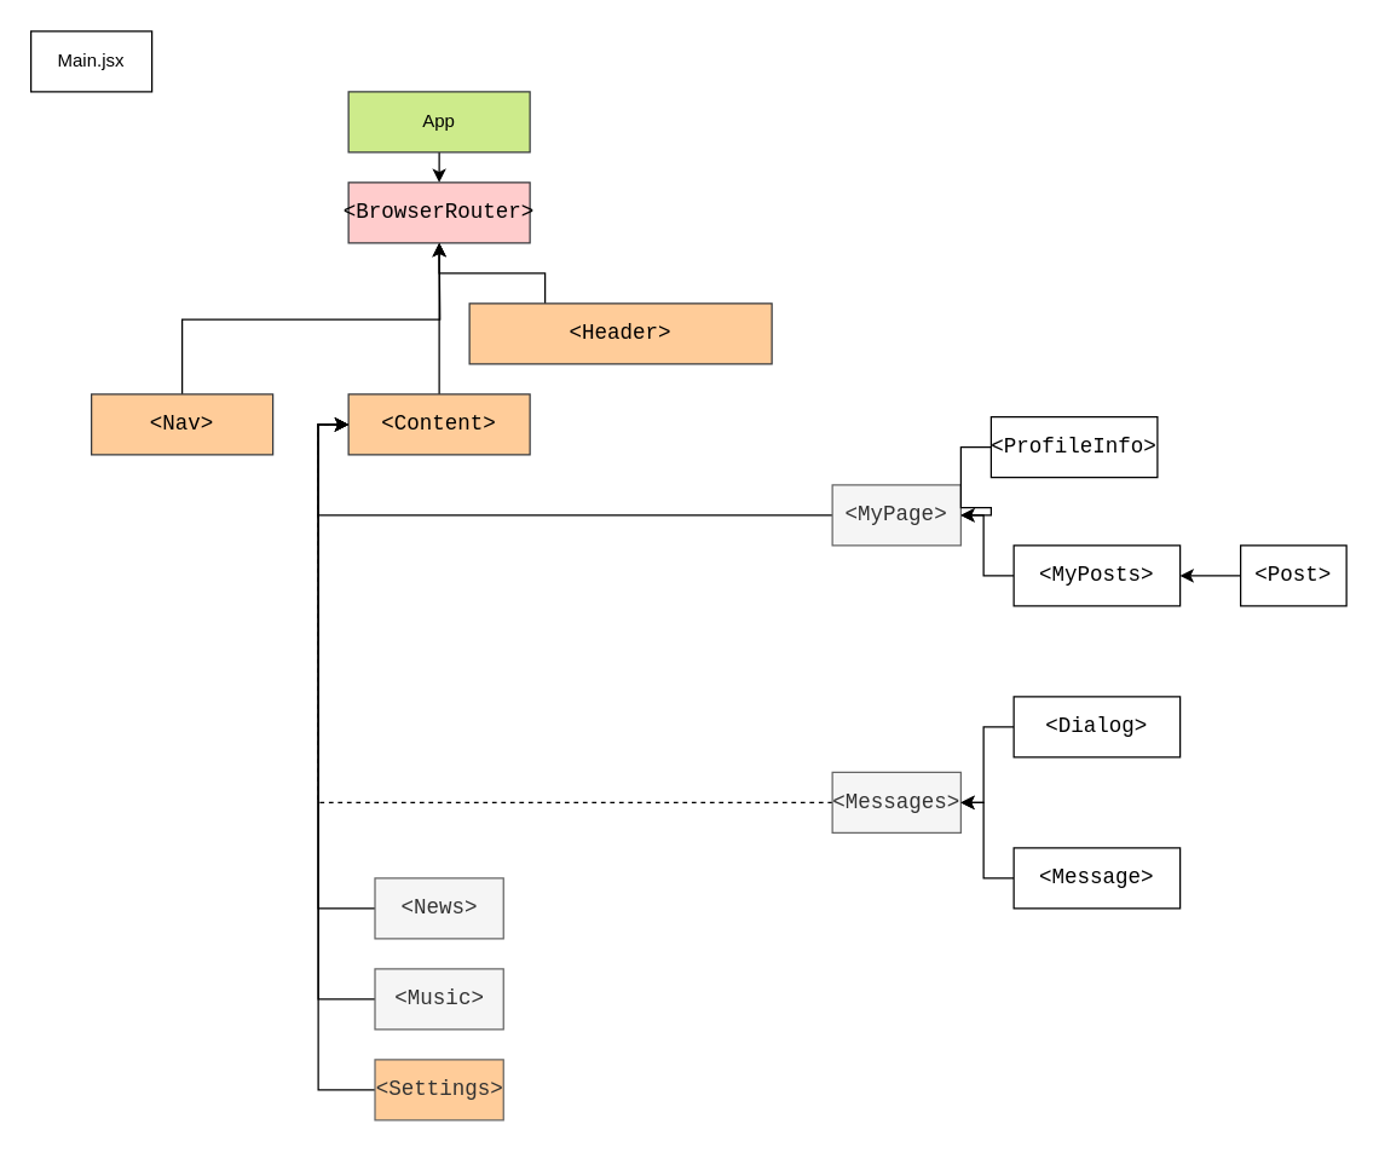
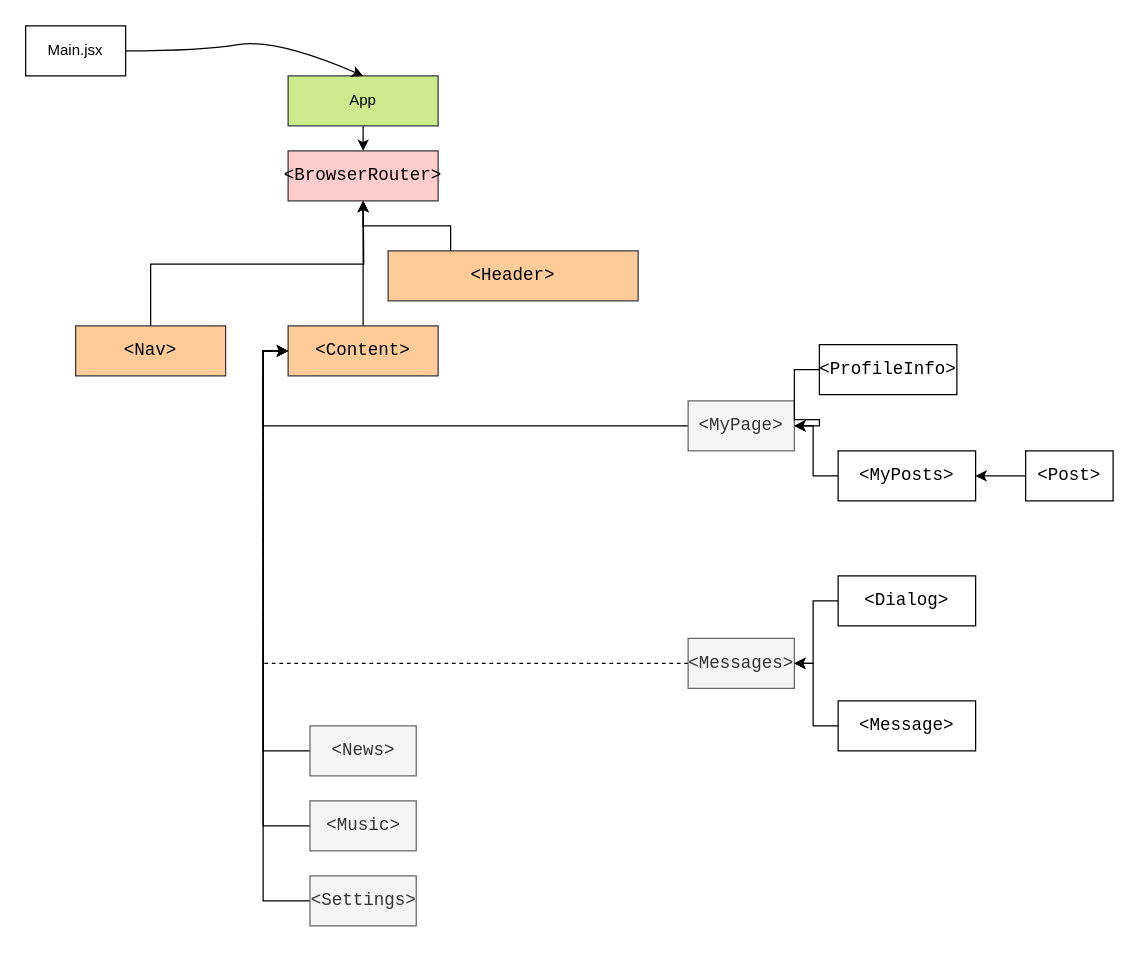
  <mxCell id="0" />
  <mxCell id="1" parent="0" />
  <mxCell id="2" value="Main.jsx" style="rounded=0;whiteSpace=wrap;html=1;" vertex="1" parent="1"><mxGeometry x="20" y="20" width="80" height="40" as="geometry" /></mxCell>
  <mxCell id="3" style="edgeStyle=orthogonalEdgeStyle;rounded=0;orthogonalLoop=1;jettySize=auto;html=1;exitX=0.5;exitY=1;exitDx=0;exitDy=0;entryX=0.5;entryY=0;entryDx=0;entryDy=0;fontColor=#000000;" edge="1" parent="1" source="4" target="6"><mxGeometry relative="1" as="geometry" /></mxCell>
  <mxCell id="4" value="App" style="rounded=0;whiteSpace=wrap;html=1;fillColor=#cdeb8b;strokeColor=#36393d;" vertex="1" parent="1"><mxGeometry x="230" y="60" width="120" height="40" as="geometry" /></mxCell>
+ <mxCell id="5" value="" style="curved=1;endArrow=classic;html=1;rounded=0;exitX=1;exitY=0.5;exitDx=0;exitDy=0;entryX=0.5;entryY=0;entryDx=0;entryDy=0;" edge="1" parent="1" source="2" target="4"><mxGeometry width="50" height="50" relative="1" as="geometry"><mxPoint x="570" y="470" as="sourcePoint" /><mxPoint x="620" y="420" as="targetPoint" /><Array as="points"><mxPoint x="160" y="40" /><mxPoint x="220" y="30" /></Array></mxGeometry></mxCell>
  <mxCell id="6" value="&lt;div style=&quot;font-family: Consolas, &amp;quot;Courier New&amp;quot;, monospace; font-size: 14px; line-height: 19px;&quot;&gt;&amp;lt;BrowserRouter&amp;gt;&lt;/div&gt;" style="rounded=0;whiteSpace=wrap;html=1;fillColor=#ffcccc;strokeColor=#36393d;" vertex="1" parent="1"><mxGeometry x="230" y="120" width="120" height="40" as="geometry" /></mxCell>
  <mxCell id="7" style="edgeStyle=orthogonalEdgeStyle;rounded=0;orthogonalLoop=1;jettySize=auto;html=1;exitX=0.25;exitY=0;exitDx=0;exitDy=0;entryX=0.5;entryY=1;entryDx=0;entryDy=0;fontColor=#000000;" edge="1" parent="1" source="8" target="6"><mxGeometry relative="1" as="geometry" /></mxCell>
  <mxCell id="8" value="&lt;div style=&quot;font-family: Consolas, &amp;quot;Courier New&amp;quot;, monospace; font-size: 14px; line-height: 19px;&quot;&gt;&amp;lt;Header&amp;gt;&lt;/div&gt;" style="rounded=0;whiteSpace=wrap;html=1;fillColor=#ffcc99;strokeColor=#36393d;" vertex="1" parent="1"><mxGeometry x="310" y="200" width="200" height="40" as="geometry" /></mxCell>
  <mxCell id="9" style="edgeStyle=orthogonalEdgeStyle;rounded=0;orthogonalLoop=1;jettySize=auto;html=1;exitX=0.5;exitY=0;exitDx=0;exitDy=0;fontColor=#000000;" edge="1" parent="1" source="10"><mxGeometry relative="1" as="geometry"><mxPoint x="290" y="160" as="targetPoint" /></mxGeometry></mxCell>
  <mxCell id="10" value="&lt;div style=&quot;font-family: Consolas, &amp;quot;Courier New&amp;quot;, monospace; font-size: 14px; line-height: 19px;&quot;&gt;&amp;lt;Nav&amp;gt;&lt;/div&gt;" style="rounded=0;whiteSpace=wrap;html=1;fillColor=#ffcc99;strokeColor=#36393d;" vertex="1" parent="1"><mxGeometry x="60" y="260" width="120" height="40" as="geometry" /></mxCell>
  <mxCell id="11" style="edgeStyle=orthogonalEdgeStyle;rounded=0;orthogonalLoop=1;jettySize=auto;html=1;exitX=0.5;exitY=0;exitDx=0;exitDy=0;fontColor=#000000;" edge="1" parent="1" source="12"><mxGeometry relative="1" as="geometry"><mxPoint x="290" y="160" as="targetPoint" /></mxGeometry></mxCell>
  <mxCell id="12" value="&lt;div style=&quot;font-family: Consolas, &amp;quot;Courier New&amp;quot;, monospace; font-size: 14px; line-height: 19px;&quot;&gt;&amp;lt;Content&amp;gt;&lt;/div&gt;" style="rounded=0;whiteSpace=wrap;html=1;fillColor=#ffcc99;strokeColor=#36393d;" vertex="1" parent="1"><mxGeometry x="230" y="260" width="120" height="40" as="geometry" /></mxCell>
  <mxCell id="13" style="edgeStyle=orthogonalEdgeStyle;rounded=0;orthogonalLoop=1;jettySize=auto;html=1;exitX=0;exitY=0.5;exitDx=0;exitDy=0;entryX=0;entryY=0.5;entryDx=0;entryDy=0;fontColor=#000000;" edge="1" parent="1" source="14" target="12"><mxGeometry relative="1" as="geometry" /></mxCell>
  <mxCell id="14" value="&lt;div style=&quot;font-family: Consolas, &amp;quot;Courier New&amp;quot;, monospace; font-size: 14px; line-height: 19px;&quot;&gt;&amp;lt;MyPage&amp;gt;&lt;/div&gt;" style="rounded=0;whiteSpace=wrap;html=1;fillColor=#f5f5f5;fontColor=#333333;strokeColor=#666666;" vertex="1" parent="1"><mxGeometry x="550" y="320" width="85" height="40" as="geometry" /></mxCell>
  <mxCell id="15" style="edgeStyle=orthogonalEdgeStyle;rounded=0;orthogonalLoop=1;jettySize=auto;html=1;exitX=0;exitY=0.5;exitDx=0;exitDy=0;entryX=0;entryY=0.5;entryDx=0;entryDy=0;fontColor=#000000;dashed=1;" edge="1" parent="1" source="16" target="12"><mxGeometry relative="1" as="geometry" /></mxCell>
  <mxCell id="16" value="&lt;div style=&quot;font-family: Consolas, &amp;quot;Courier New&amp;quot;, monospace; font-size: 14px; line-height: 19px;&quot;&gt;&amp;lt;Messages&amp;gt;&lt;/div&gt;" style="rounded=0;whiteSpace=wrap;html=1;fillColor=#f5f5f5;fontColor=#333333;strokeColor=#666666;" vertex="1" parent="1"><mxGeometry x="550" y="510" width="85" height="40" as="geometry" /></mxCell>
  <mxCell id="17" style="edgeStyle=orthogonalEdgeStyle;rounded=0;orthogonalLoop=1;jettySize=auto;html=1;exitX=0;exitY=0.5;exitDx=0;exitDy=0;entryX=0;entryY=0.5;entryDx=0;entryDy=0;fontColor=#000000;" edge="1" parent="1" source="18" target="12"><mxGeometry relative="1" as="geometry" /></mxCell>
  <mxCell id="18" value="&lt;div style=&quot;font-family: Consolas, &amp;quot;Courier New&amp;quot;, monospace; font-size: 14px; line-height: 19px;&quot;&gt;&amp;lt;News&amp;gt;&lt;/div&gt;" style="rounded=0;whiteSpace=wrap;html=1;fillColor=#f5f5f5;fontColor=#333333;strokeColor=#666666;" vertex="1" parent="1"><mxGeometry x="247.5" y="580" width="85" height="40" as="geometry" /></mxCell>
  <mxCell id="19" style="edgeStyle=orthogonalEdgeStyle;rounded=0;orthogonalLoop=1;jettySize=auto;html=1;exitX=0;exitY=0.5;exitDx=0;exitDy=0;entryX=0;entryY=0.5;entryDx=0;entryDy=0;fontColor=#000000;" edge="1" parent="1" source="20" target="12"><mxGeometry relative="1" as="geometry" /></mxCell>
  <mxCell id="20" value="&lt;div style=&quot;font-family: Consolas, &amp;quot;Courier New&amp;quot;, monospace; font-size: 14px; line-height: 19px;&quot;&gt;&amp;lt;Music&amp;gt;&lt;/div&gt;" style="rounded=0;whiteSpace=wrap;html=1;fillColor=#f5f5f5;fontColor=#333333;strokeColor=#666666;" vertex="1" parent="1"><mxGeometry x="247.5" y="640" width="85" height="40" as="geometry" /></mxCell>
  <mxCell id="21" style="edgeStyle=orthogonalEdgeStyle;rounded=0;orthogonalLoop=1;jettySize=auto;html=1;exitX=0;exitY=0.5;exitDx=0;exitDy=0;entryX=0;entryY=0.5;entryDx=0;entryDy=0;fontColor=#000000;" edge="1" parent="1" source="22" target="12"><mxGeometry relative="1" as="geometry" /></mxCell>
- <mxCell id="22" value="&lt;div style=&quot;font-family: Consolas, &amp;quot;Courier New&amp;quot;, monospace; font-size: 14px; line-height: 19px;&quot;&gt;&amp;lt;Settings&amp;gt;&lt;/div&gt;" style="rounded=0;whiteSpace=wrap;html=1;fillColor=#ffcc99;fontColor=#333333;strokeColor=#666666;" vertex="1" parent="1"><mxGeometry x="247.5" y="700" width="85" height="40" as="geometry" /></mxCell>
+ <mxCell id="22" value="&lt;div style=&quot;font-family: Consolas, &amp;quot;Courier New&amp;quot;, monospace; font-size: 14px; line-height: 19px;&quot;&gt;&amp;lt;Settings&amp;gt;&lt;/div&gt;" style="rounded=0;whiteSpace=wrap;html=1;fillColor=#f5f5f5;fontColor=#333333;strokeColor=#666666;" vertex="1" parent="1"><mxGeometry x="247.5" y="700" width="85" height="40" as="geometry" /></mxCell>
  <mxCell id="23" style="edgeStyle=orthogonalEdgeStyle;rounded=0;orthogonalLoop=1;jettySize=auto;html=1;exitX=0;exitY=0.5;exitDx=0;exitDy=0;entryX=1;entryY=0.5;entryDx=0;entryDy=0;fontColor=#000000;" edge="1" parent="1" source="24" target="14"><mxGeometry relative="1" as="geometry" /></mxCell>
  <mxCell id="24" value="&lt;div style=&quot;font-family: Consolas, &amp;quot;Courier New&amp;quot;, monospace; font-size: 14px; line-height: 19px;&quot;&gt;&amp;lt;ProfileInfo&amp;gt;&lt;/div&gt;" style="rounded=0;whiteSpace=wrap;html=1;" vertex="1" parent="1"><mxGeometry x="655" y="275" width="110" height="40" as="geometry" /></mxCell>
  <mxCell id="25" style="edgeStyle=orthogonalEdgeStyle;rounded=0;orthogonalLoop=1;jettySize=auto;html=1;exitX=0;exitY=0.5;exitDx=0;exitDy=0;fontColor=#000000;" edge="1" parent="1" source="26" target="14"><mxGeometry relative="1" as="geometry" /></mxCell>
  <mxCell id="26" value="&lt;div style=&quot;font-family: Consolas, &amp;quot;Courier New&amp;quot;, monospace; font-size: 14px; line-height: 19px;&quot;&gt;&amp;lt;MyPosts&amp;gt;&lt;/div&gt;" style="rounded=0;whiteSpace=wrap;html=1;" vertex="1" parent="1"><mxGeometry x="670" y="360" width="110" height="40" as="geometry" /></mxCell>
  <mxCell id="27" style="edgeStyle=orthogonalEdgeStyle;rounded=0;orthogonalLoop=1;jettySize=auto;html=1;exitX=0;exitY=0.5;exitDx=0;exitDy=0;entryX=1;entryY=0.5;entryDx=0;entryDy=0;fontColor=#000000;" edge="1" parent="1" source="28" target="26"><mxGeometry relative="1" as="geometry" /></mxCell>
  <mxCell id="28" value="&lt;div style=&quot;font-family: Consolas, &amp;quot;Courier New&amp;quot;, monospace; font-size: 14px; line-height: 19px;&quot;&gt;&amp;lt;Post&amp;gt;&lt;/div&gt;" style="rounded=0;whiteSpace=wrap;html=1;" vertex="1" parent="1"><mxGeometry x="820" y="360" width="70" height="40" as="geometry" /></mxCell>
  <mxCell id="29" style="edgeStyle=orthogonalEdgeStyle;rounded=0;orthogonalLoop=1;jettySize=auto;html=1;exitX=0;exitY=0.5;exitDx=0;exitDy=0;entryX=1;entryY=0.5;entryDx=0;entryDy=0;fontColor=#000000;" edge="1" parent="1" source="30" target="16"><mxGeometry relative="1" as="geometry"><Array as="points"><mxPoint x="650" y="480" /><mxPoint x="650" y="530" /></Array></mxGeometry></mxCell>
  <mxCell id="30" value="&lt;div style=&quot;font-family: Consolas, &amp;quot;Courier New&amp;quot;, monospace; font-size: 14px; line-height: 19px;&quot;&gt;&amp;lt;Dialog&amp;gt;&lt;/div&gt;" style="rounded=0;whiteSpace=wrap;html=1;" vertex="1" parent="1"><mxGeometry x="670" y="460" width="110" height="40" as="geometry" /></mxCell>
  <mxCell id="31" style="edgeStyle=orthogonalEdgeStyle;rounded=0;orthogonalLoop=1;jettySize=auto;html=1;exitX=0;exitY=0.5;exitDx=0;exitDy=0;entryX=1;entryY=0.5;entryDx=0;entryDy=0;fontColor=#000000;" edge="1" parent="1" source="32" target="16"><mxGeometry relative="1" as="geometry"><Array as="points"><mxPoint x="650" y="580" /><mxPoint x="650" y="530" /></Array></mxGeometry></mxCell>
  <mxCell id="32" value="&lt;div style=&quot;font-family: Consolas, &amp;quot;Courier New&amp;quot;, monospace; font-size: 14px; line-height: 19px;&quot;&gt;&amp;lt;Message&amp;gt;&lt;/div&gt;" style="rounded=0;whiteSpace=wrap;html=1;" vertex="1" parent="1"><mxGeometry x="670" y="560" width="110" height="40" as="geometry" /></mxCell>
